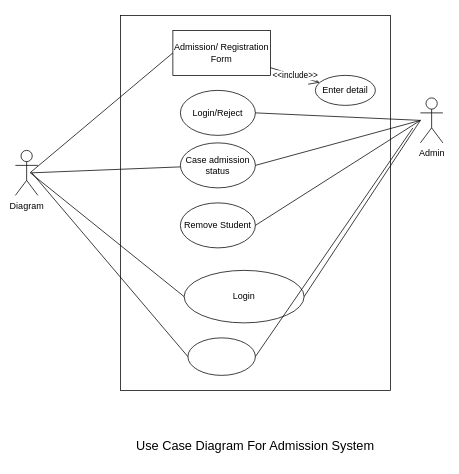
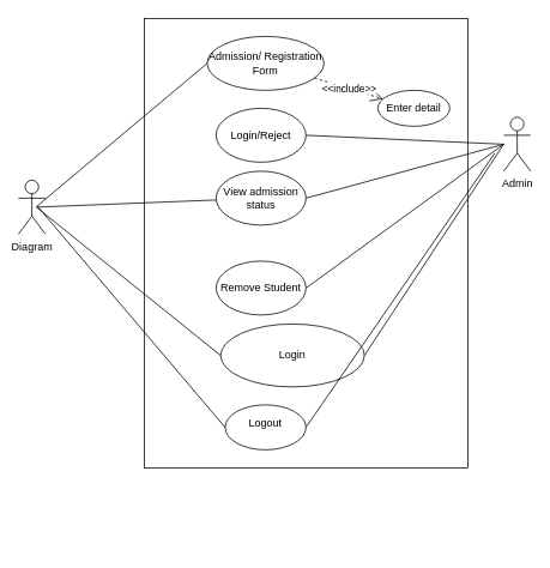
  <mxCell id="0" />
  <mxCell id="1" parent="0" />
  <mxCell id="2" value="" style="rounded=0;whiteSpace=wrap;html=1;" parent="1" vertex="1"><mxGeometry x="160" y="20" width="360" height="500" as="geometry" /></mxCell>
  <mxCell id="3" value="Diagram" style="shape=umlActor;verticalLabelPosition=bottom;verticalAlign=top;html=1;" parent="1" vertex="1"><mxGeometry x="20" y="200" width="30" height="60" as="geometry" /></mxCell>
  <mxCell id="4" value="Admin" style="shape=umlActor;verticalLabelPosition=bottom;verticalAlign=top;html=1;" parent="1" vertex="1"><mxGeometry x="560" y="130" width="30" height="60" as="geometry" /></mxCell>
  <mxCell id="5" value="Login" style="ellipse;whiteSpace=wrap;html=1;align=center;" parent="1" vertex="1"><mxGeometry x="245" y="360" width="160" height="70" as="geometry" /></mxCell>
- <mxCell id="6" value="Admission/ Registration Form" style="whiteSpace=wrap;html=1;align=center;rounded=0;" parent="1" vertex="1"><mxGeometry x="230" y="40" width="130" height="60" as="geometry" /></mxCell>
+ <mxCell id="6" value="Admission/ Registration Form" style="ellipse;whiteSpace=wrap;html=1;align=center;" parent="1" vertex="1"><mxGeometry x="230" y="40" width="130" height="60" as="geometry" /></mxCell>
  <mxCell id="7" value="Enter detail" style="ellipse;whiteSpace=wrap;html=1;align=center;" parent="1" vertex="1"><mxGeometry x="420" y="100" width="80" height="40" as="geometry" /></mxCell>
- <mxCell id="8" value="&amp;lt;&amp;lt;include&amp;gt;&amp;gt;" style="endArrow=open;endSize=12;dashed=0;html=1;rounded=0;" parent="1" source="6" target="7" edge="1"><mxGeometry width="160" relative="1" as="geometry"><mxPoint x="310" y="110" as="sourcePoint" /><mxPoint x="470" y="110" as="targetPoint" /></mxGeometry></mxCell>
+ <mxCell id="8" value="&amp;lt;&amp;lt;include&amp;gt;&amp;gt;" style="endArrow=open;endSize=12;dashed=1;html=1;rounded=0;" parent="1" source="6" target="7" edge="1"><mxGeometry width="160" relative="1" as="geometry"><mxPoint x="310" y="110" as="sourcePoint" /><mxPoint x="470" y="110" as="targetPoint" /></mxGeometry></mxCell>
  <mxCell id="9" value="" style="endArrow=none;html=1;rounded=0;entryX=0;entryY=0.5;entryDx=0;entryDy=0;" parent="1" target="6" edge="1"><mxGeometry relative="1" as="geometry"><mxPoint x="40" y="229.5" as="sourcePoint" /><mxPoint x="200" y="229.5" as="targetPoint" /></mxGeometry></mxCell>
  <mxCell id="10" value="" style="endArrow=none;html=1;rounded=0;entryX=1;entryY=0.5;entryDx=0;entryDy=0;" parent="1" target="5" edge="1"><mxGeometry relative="1" as="geometry"><mxPoint x="560" y="160" as="sourcePoint" /><mxPoint x="262.99" y="145" as="targetPoint" /></mxGeometry></mxCell>
- <mxCell id="11" value="Use Case Diagram For Admission System" style="text;html=1;strokeColor=none;fillColor=none;align=center;verticalAlign=middle;whiteSpace=wrap;rounded=0;fontSize=17;" parent="1" vertex="1"><mxGeometry x="170" y="580" width="340" height="30" as="geometry" /></mxCell>
- <mxCell id="12" value="Case admission status" style="ellipse;whiteSpace=wrap;html=1;" parent="1" vertex="1"><mxGeometry x="240" y="190" width="100" height="60" as="geometry" /></mxCell>
+ <mxCell id="12" value="View admission status" style="ellipse;whiteSpace=wrap;html=1;" parent="1" vertex="1"><mxGeometry x="240" y="190" width="100" height="60" as="geometry" /></mxCell>
  <mxCell id="13" value="" style="endArrow=none;html=1;rounded=0;exitX=1;exitY=0.5;exitDx=0;exitDy=0;" parent="1" source="12" edge="1"><mxGeometry width="50" height="50" relative="1" as="geometry"><mxPoint x="290" y="260" as="sourcePoint" /><mxPoint x="560" y="160" as="targetPoint" /></mxGeometry></mxCell>
  <mxCell id="14" value="" style="endArrow=none;html=1;rounded=0;" parent="1" target="12" edge="1"><mxGeometry width="50" height="50" relative="1" as="geometry"><mxPoint x="40" y="230" as="sourcePoint" /><mxPoint x="340" y="210" as="targetPoint" /></mxGeometry></mxCell>
- <mxCell id="15" value="Remove Student" style="ellipse;whiteSpace=wrap;html=1;" parent="1" vertex="1"><mxGeometry x="240" y="270" width="100" height="60" as="geometry" /></mxCell>
+ <mxCell id="15" value="Remove Student" style="ellipse;whiteSpace=wrap;html=1;" parent="1" vertex="1"><mxGeometry x="240" y="290" width="100" height="60" as="geometry" /></mxCell>
  <mxCell id="16" value="" style="endArrow=none;html=1;rounded=0;exitX=1;exitY=0.5;exitDx=0;exitDy=0;" parent="1" source="15" edge="1"><mxGeometry width="50" height="50" relative="1" as="geometry"><mxPoint x="295" y="310" as="sourcePoint" /><mxPoint x="560" y="160" as="targetPoint" /></mxGeometry></mxCell>
  <mxCell id="17" value="Login/Reject" style="ellipse;whiteSpace=wrap;html=1;" parent="1" vertex="1"><mxGeometry x="240" y="120" width="100" height="60" as="geometry" /></mxCell>
  <mxCell id="18" value="" style="endArrow=none;html=1;rounded=0;exitX=1;exitY=0.5;exitDx=0;exitDy=0;" parent="1" source="17" edge="1"><mxGeometry width="50" height="50" relative="1" as="geometry"><mxPoint x="350" y="220" as="sourcePoint" /><mxPoint x="560" y="160" as="targetPoint" /></mxGeometry></mxCell>
  <mxCell id="19" value="" style="endArrow=none;html=1;entryX=0;entryY=0.5;entryDx=0;entryDy=0;" parent="1" target="5" edge="1"><mxGeometry width="50" height="50" relative="1" as="geometry"><mxPoint x="40" y="230" as="sourcePoint" /><mxPoint x="380" y="280" as="targetPoint" /></mxGeometry></mxCell>
  <mxCell id="20" value="" style="ellipse;whiteSpace=wrap;html=1;" parent="1" vertex="1"><mxGeometry x="250" y="450" width="90" height="50" as="geometry" /></mxCell>
+ <mxCell id="21" value="Logout" style="text;html=1;strokeColor=none;fillColor=none;align=center;verticalAlign=middle;whiteSpace=wrap;rounded=0;" parent="1" vertex="1"><mxGeometry x="275" y="460" width="40" height="20" as="geometry" /></mxCell>
  <mxCell id="22" value="" style="endArrow=none;html=1;entryX=1;entryY=0.5;entryDx=0;entryDy=0;" parent="1" target="20" edge="1"><mxGeometry width="50" height="50" relative="1" as="geometry"><mxPoint x="550" y="170" as="sourcePoint" /><mxPoint x="380" y="260" as="targetPoint" /></mxGeometry></mxCell>
  <mxCell id="23" value="" style="endArrow=none;html=1;entryX=0;entryY=0.5;entryDx=0;entryDy=0;" parent="1" target="20" edge="1"><mxGeometry width="50" height="50" relative="1" as="geometry"><mxPoint x="42" y="230" as="sourcePoint" /><mxPoint x="380" y="260" as="targetPoint" /></mxGeometry></mxCell>
